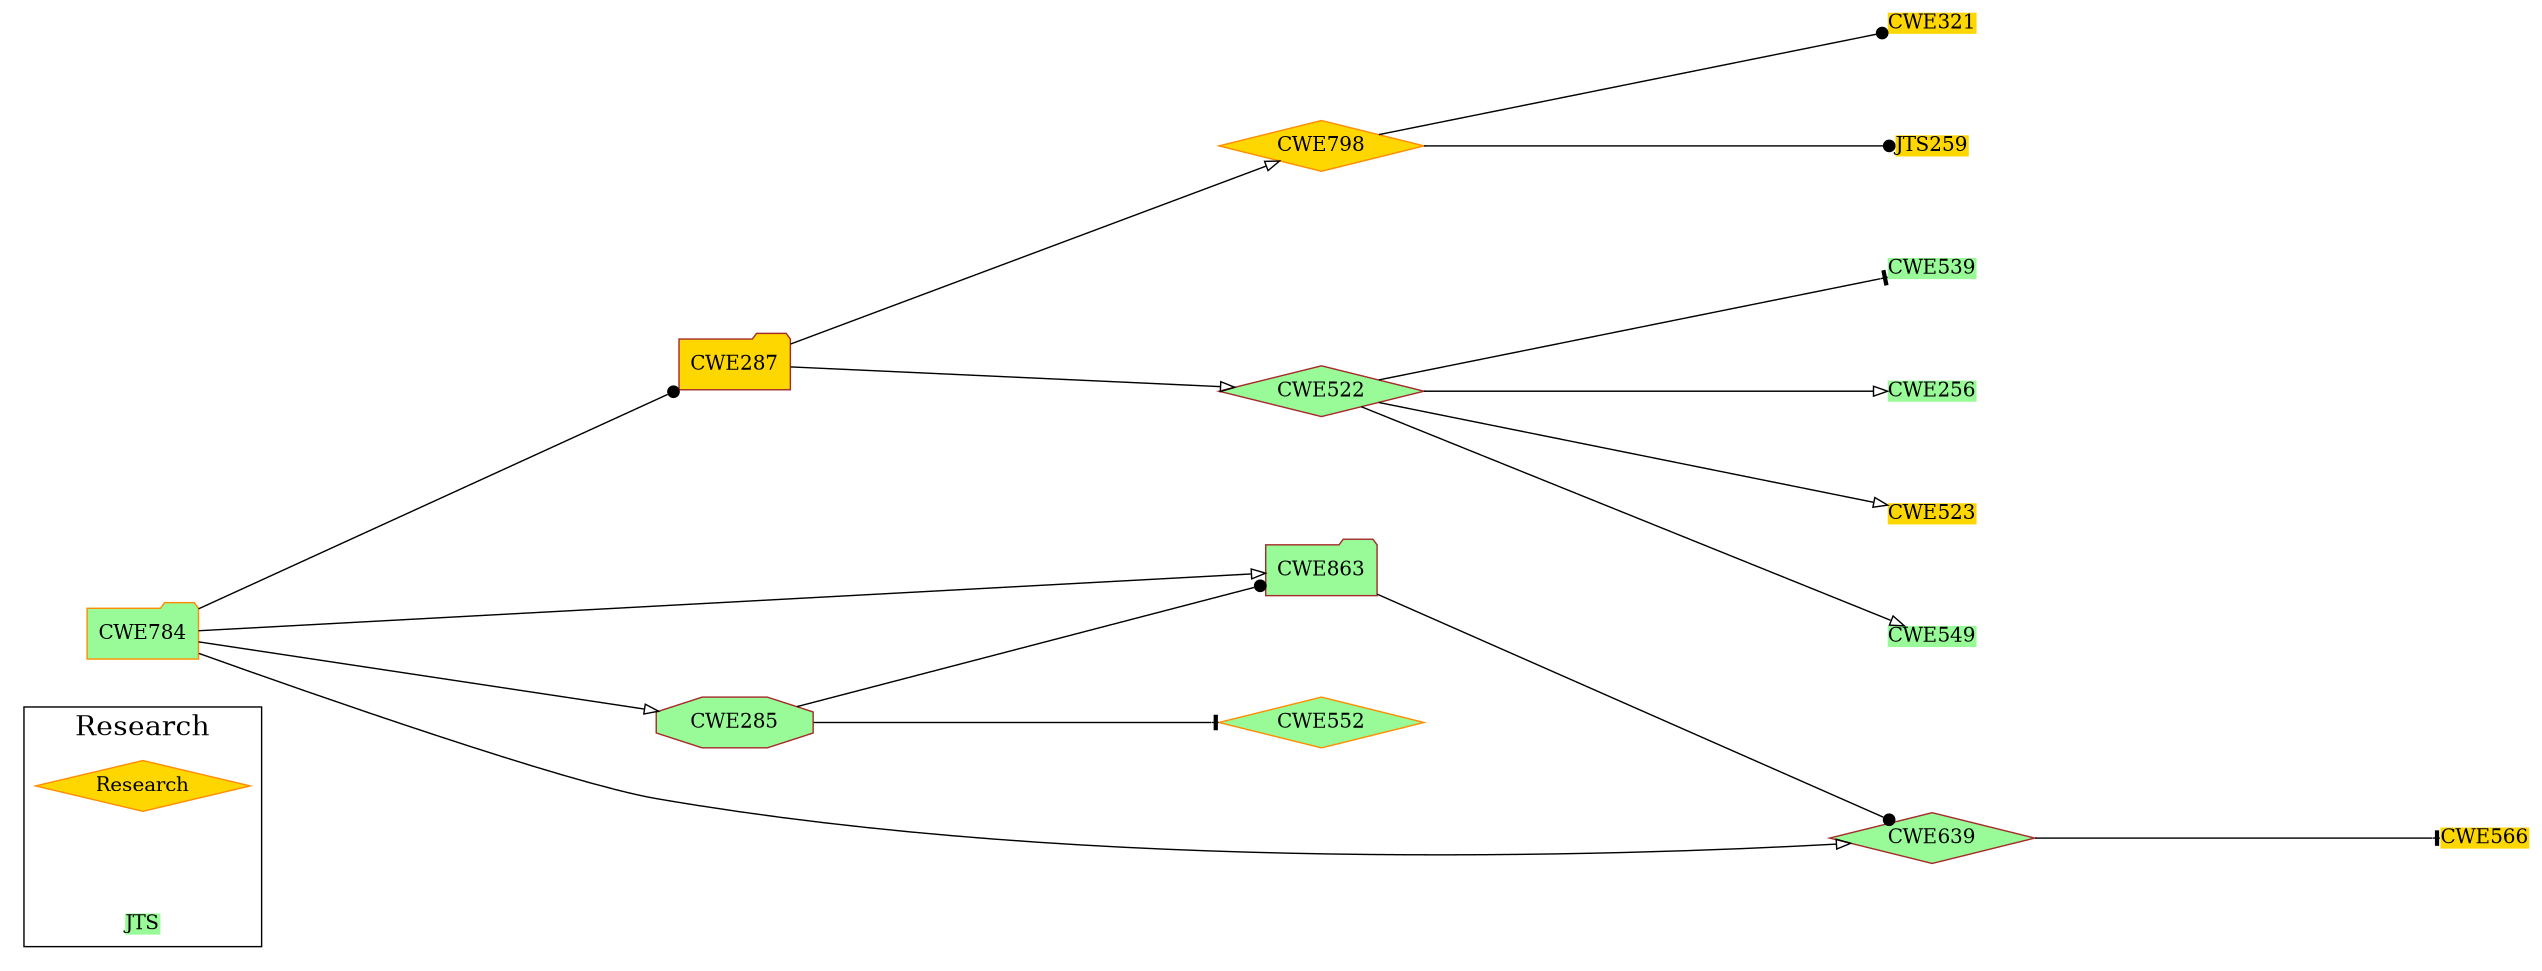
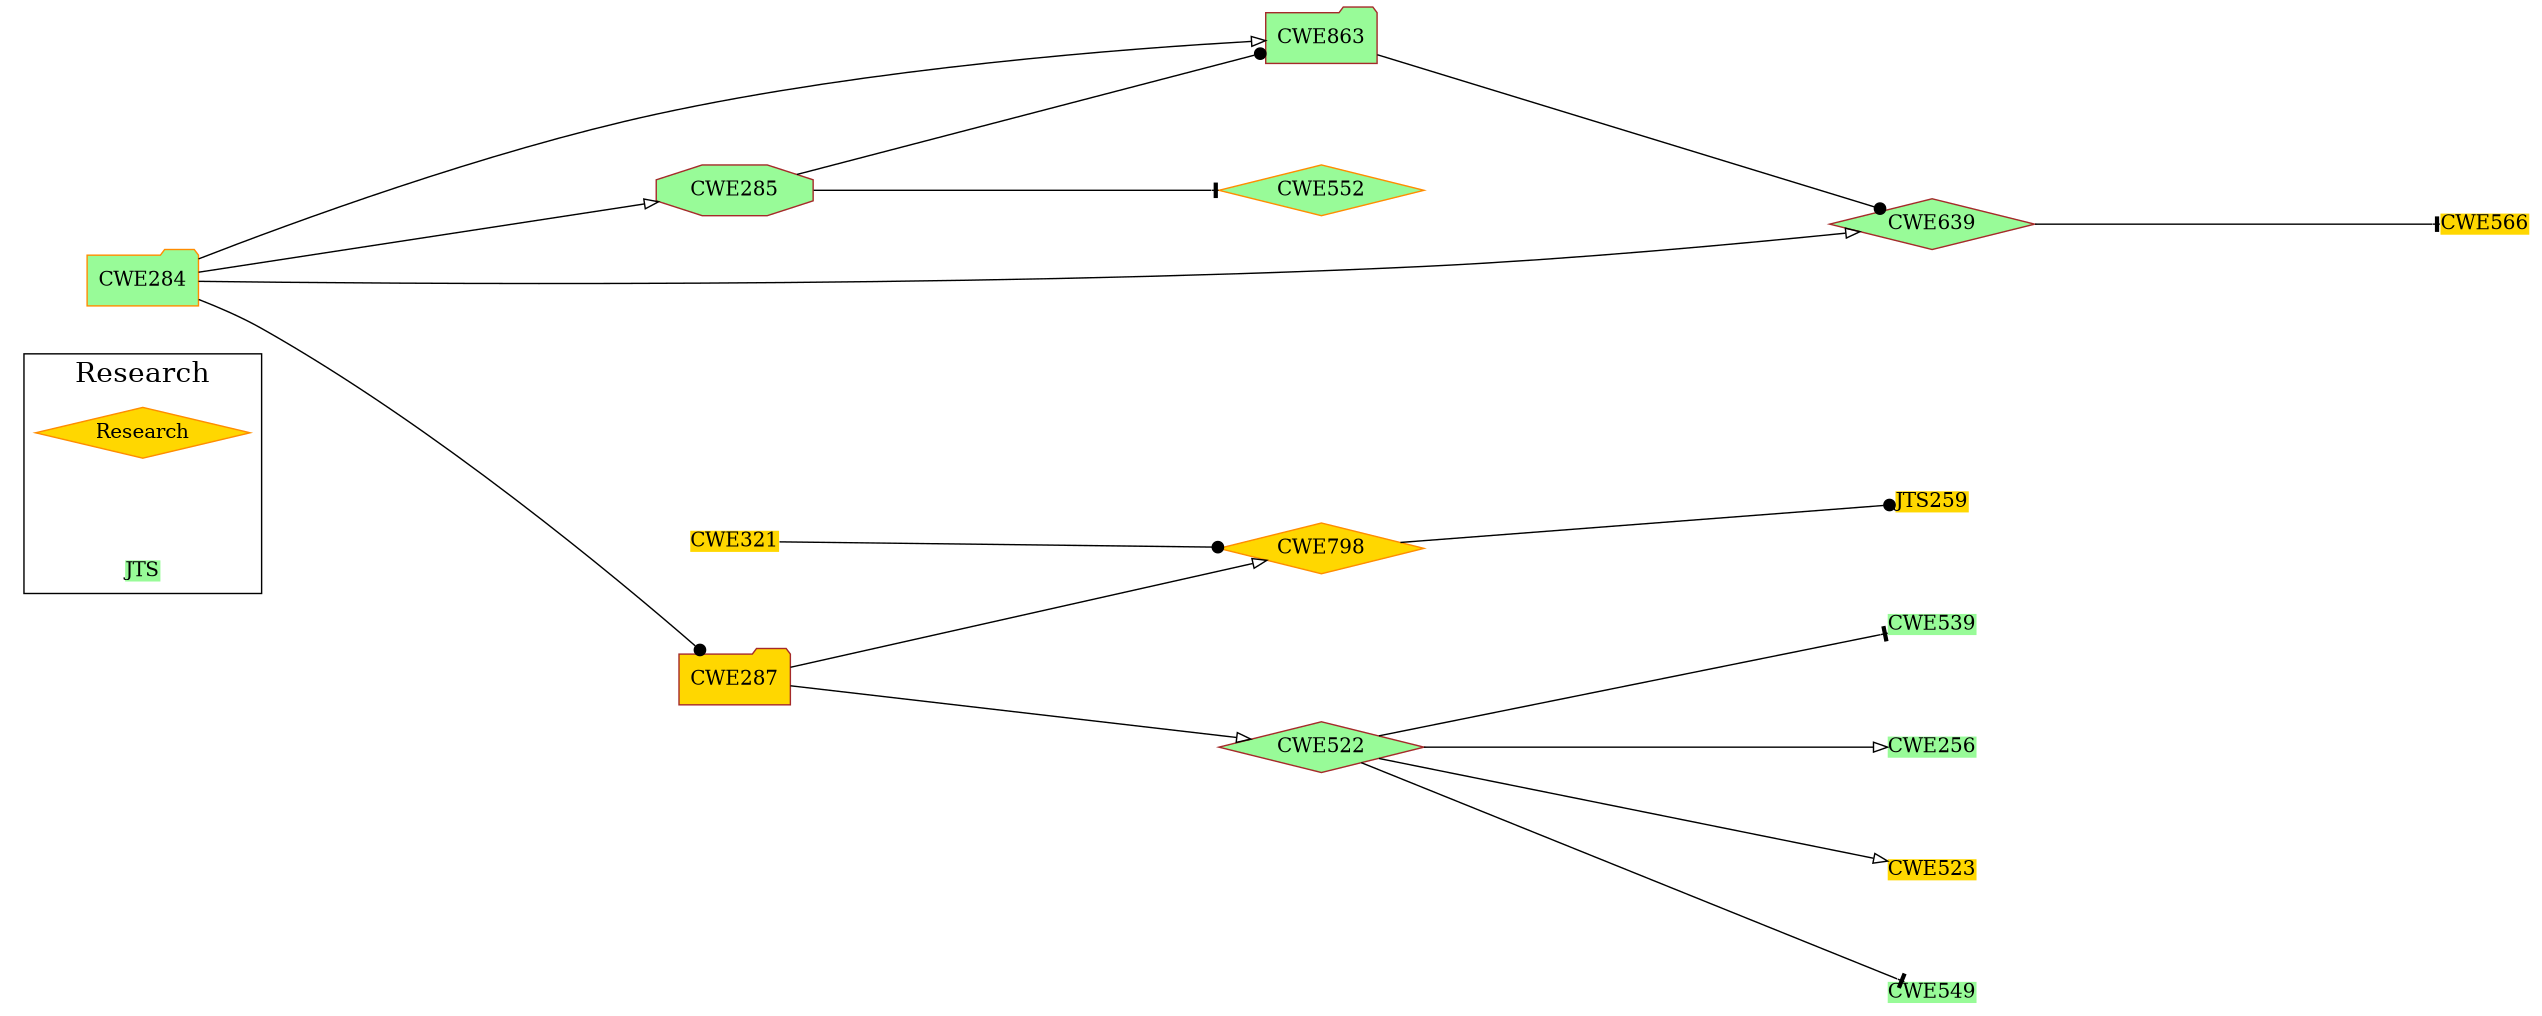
  digraph {
    nodesep=1
    rankdir=LR
    ranksep=4
    splines=true
    node [color=brown fillcolor=palegreen shape=plain style=filled]
    edge [arrowhead=onormal]
    n1 [color=darkorange fillcolor=gold label=Research shape=diamond]
    n2 [color=darkorange label=JTS]
-   n3 [color=darkorange label=CWE784 shape=folder]
+   n3 [color=darkorange label=CWE284 shape=folder]
    n4 [label=CWE639 shape=diamond]
    n5 [fillcolor=gold label=CWE287 shape=folder]
    n6 [label=CWE285 shape=octagon]
    n7 [label=CWE863 shape=folder]
    n8 [color=darkorange fillcolor=gold label=CWE566]
    n9 [label=CWE522 shape=diamond]
    n10 [color=darkorange fillcolor=gold label=CWE798 shape=diamond]
    n11 [color=darkorange label=CWE552 shape=diamond]
    n12 [label=CWE256]
    n13 [fillcolor=gold label=CWE523]
    n14 [label=CWE549]
    n15 [label=CWE539]
    n16 [color=darkorange fillcolor=gold label=JTS259]
    n17 [fillcolor=gold label=CWE321]
    subgraph cluster_1 {
      fontsize=20
      label=Research
      n1
      n2
    }
    n3 -> n4
    n3 -> n5 [arrowhead=dot]
    n3 -> n6
    n3 -> n7
    n4 -> n8 [arrowhead=tee]
    n5 -> n9
    n5 -> n10
    n6 -> n7 [arrowhead=dot]
    n6 -> n11 [arrowhead=tee]
    n7 -> n4 [arrowhead=dot]
    n9 -> n12
    n9 -> n13
-   n9 -> n14
+   n9 -> n14 [arrowhead=tee]
    n9 -> n15 [arrowhead=tee]
    n10 -> n16 [arrowhead=dot]
-   n10 -> n17 [arrowhead=dot]
+   n17 -> n10 [arrowhead=dot]
  }
